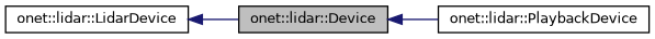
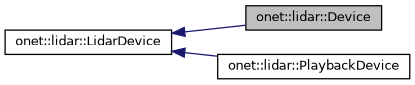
  digraph {
    rankdir=LR
    node [color=black fillcolor=white fontname=Helvetica fontsize=10 shape=record style=filled]
    edge [color=midnightblue dir=back fontname=Helvetica fontsize=10 labelfontname=Helvetica labelfontsize=10 style=solid]
    n1 [fillcolor=grey75 fontcolor=black height=0.2 label="onet::lidar::Device" width=0.4]
    n2 [height=0.2 label="onet::lidar::PlaybackDevice" width=0.4]
    n3 [height=0.2 label="onet::lidar::LidarDevice" width=0.4]
-   n1 -> n2
+   n3 -> n2
    n3 -> n1
  }
